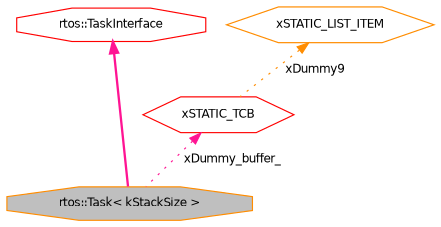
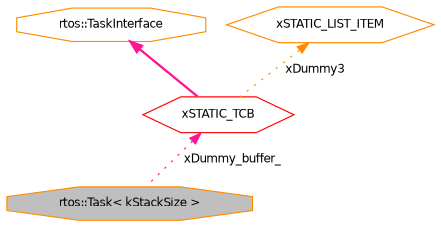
  digraph {
    fontname="DejaVu Sans"
    node [color=darkorange fillcolor=white fontname="DejaVu Sans" fontsize=10 shape=octagon style=filled]
    edge [color=deeppink dir=back fontname="DejaVu Sans" fontsize=10 labelfontname=Helvetica labelfontsize=10 style=dotted]
    n1 [fillcolor=grey75 fontcolor=black height=0.2 label="rtos::Task\< kStackSize \>" width=0.4]
-   n2 [color=red height=0.2 label="rtos::TaskInterface" width=0.4]
+   n2 [height=0.2 label="rtos::TaskInterface" width=0.4]
    n3 [color=red height=0.2 label=xSTATIC_TCB shape=hexagon width=0.4]
    n4 [height=0.2 label=xSTATIC_LIST_ITEM shape=hexagon width=0.4]
-   n2 -> n1 [style=bold]
+   n2 -> n3 [style=bold]
    n3 -> n1 [label=" xDummy_buffer_"]
-   n4 -> n3 [color=darkorange label=" xDummy9"]
+   n4 -> n3 [color=darkorange label=" xDummy3"]
  }
